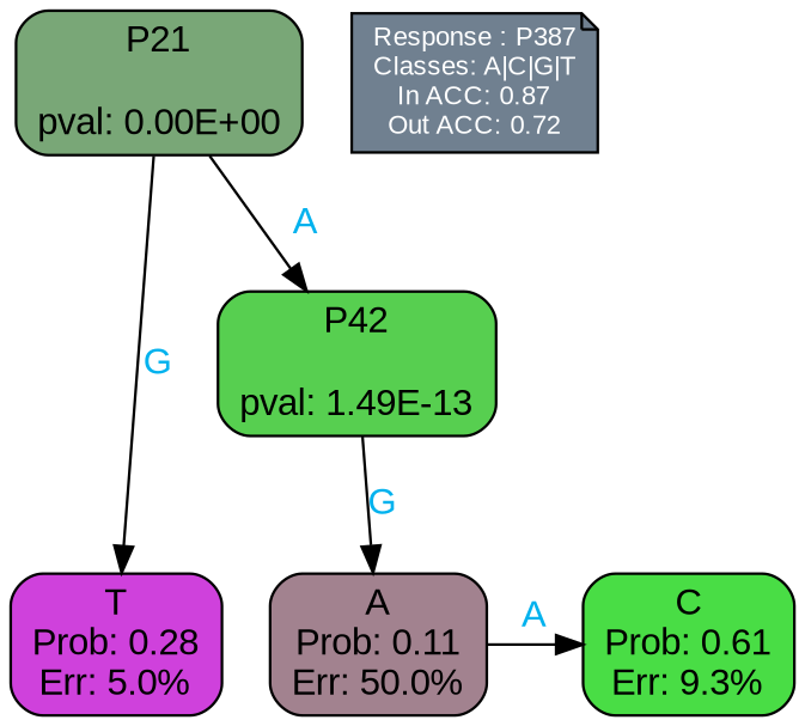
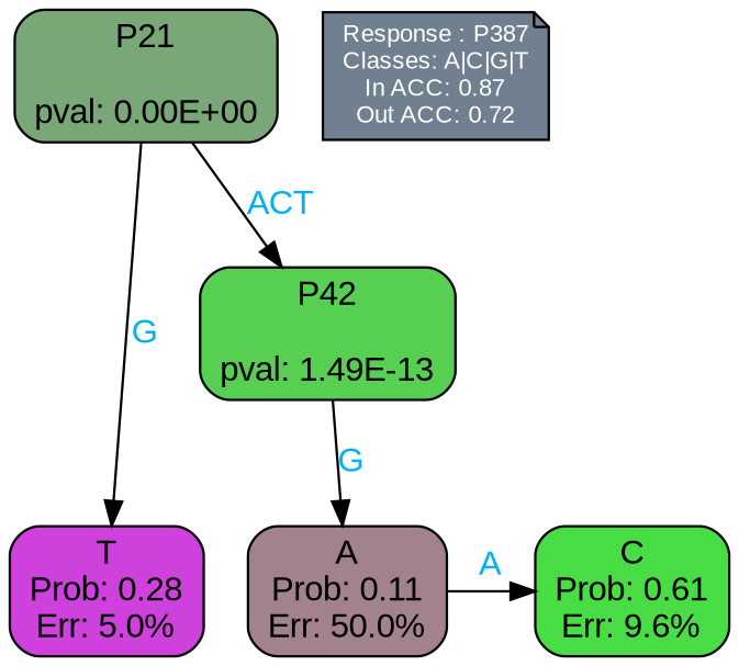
  digraph {
    fontname="Liberation Sans"
    ranksep=equally
    splines=polylines
    node [color=black fontname="Liberation Sans" shape=box style="filled, rounded"]
    edge [fontcolor=deepskyblue2 fontname="Liberation Sans"]
-   n1 [fillcolor="#49dd45" label="C\nProb: 0.61\nErr: 9.3%"]
+   n1 [fillcolor="#49dd45" label="C\nProb: 0.61\nErr: 9.6%"]
    n2 [fillcolor="#a2828f" label="A\nProb: 0.11\nErr: 50.0%"]
    n3 [fillcolor="#cf41dc" label="T\nProb: 0.28\nErr: 5.0%"]
    n4 [align=left fillcolor=slategray fontcolor=white fontsize=10 label="Response : P387\nClasses: A|C|G|T\nIn ACC: 0.87\nOut ACC: 0.72\n" shape=note style=filled]
    n5 [fillcolor="#79a777" label="P21\n\npval: 0.00E+00"]
    n6 [fillcolor="#57cf50" label="P42\n\npval: 1.49E-13"]
    subgraph sub_1 {
      rank=same
      n1
      n2
      n3
    }
    subgraph sub_2 {
      rank=same
      n4
      n5
    }
    n2 -> n1 [label=A]
    n5 -> n3 [label=G]
-   n5 -> n6 [label=A]
+   n5 -> n6 [label=ACT]
    n6 -> n2 [label=G]
  }
